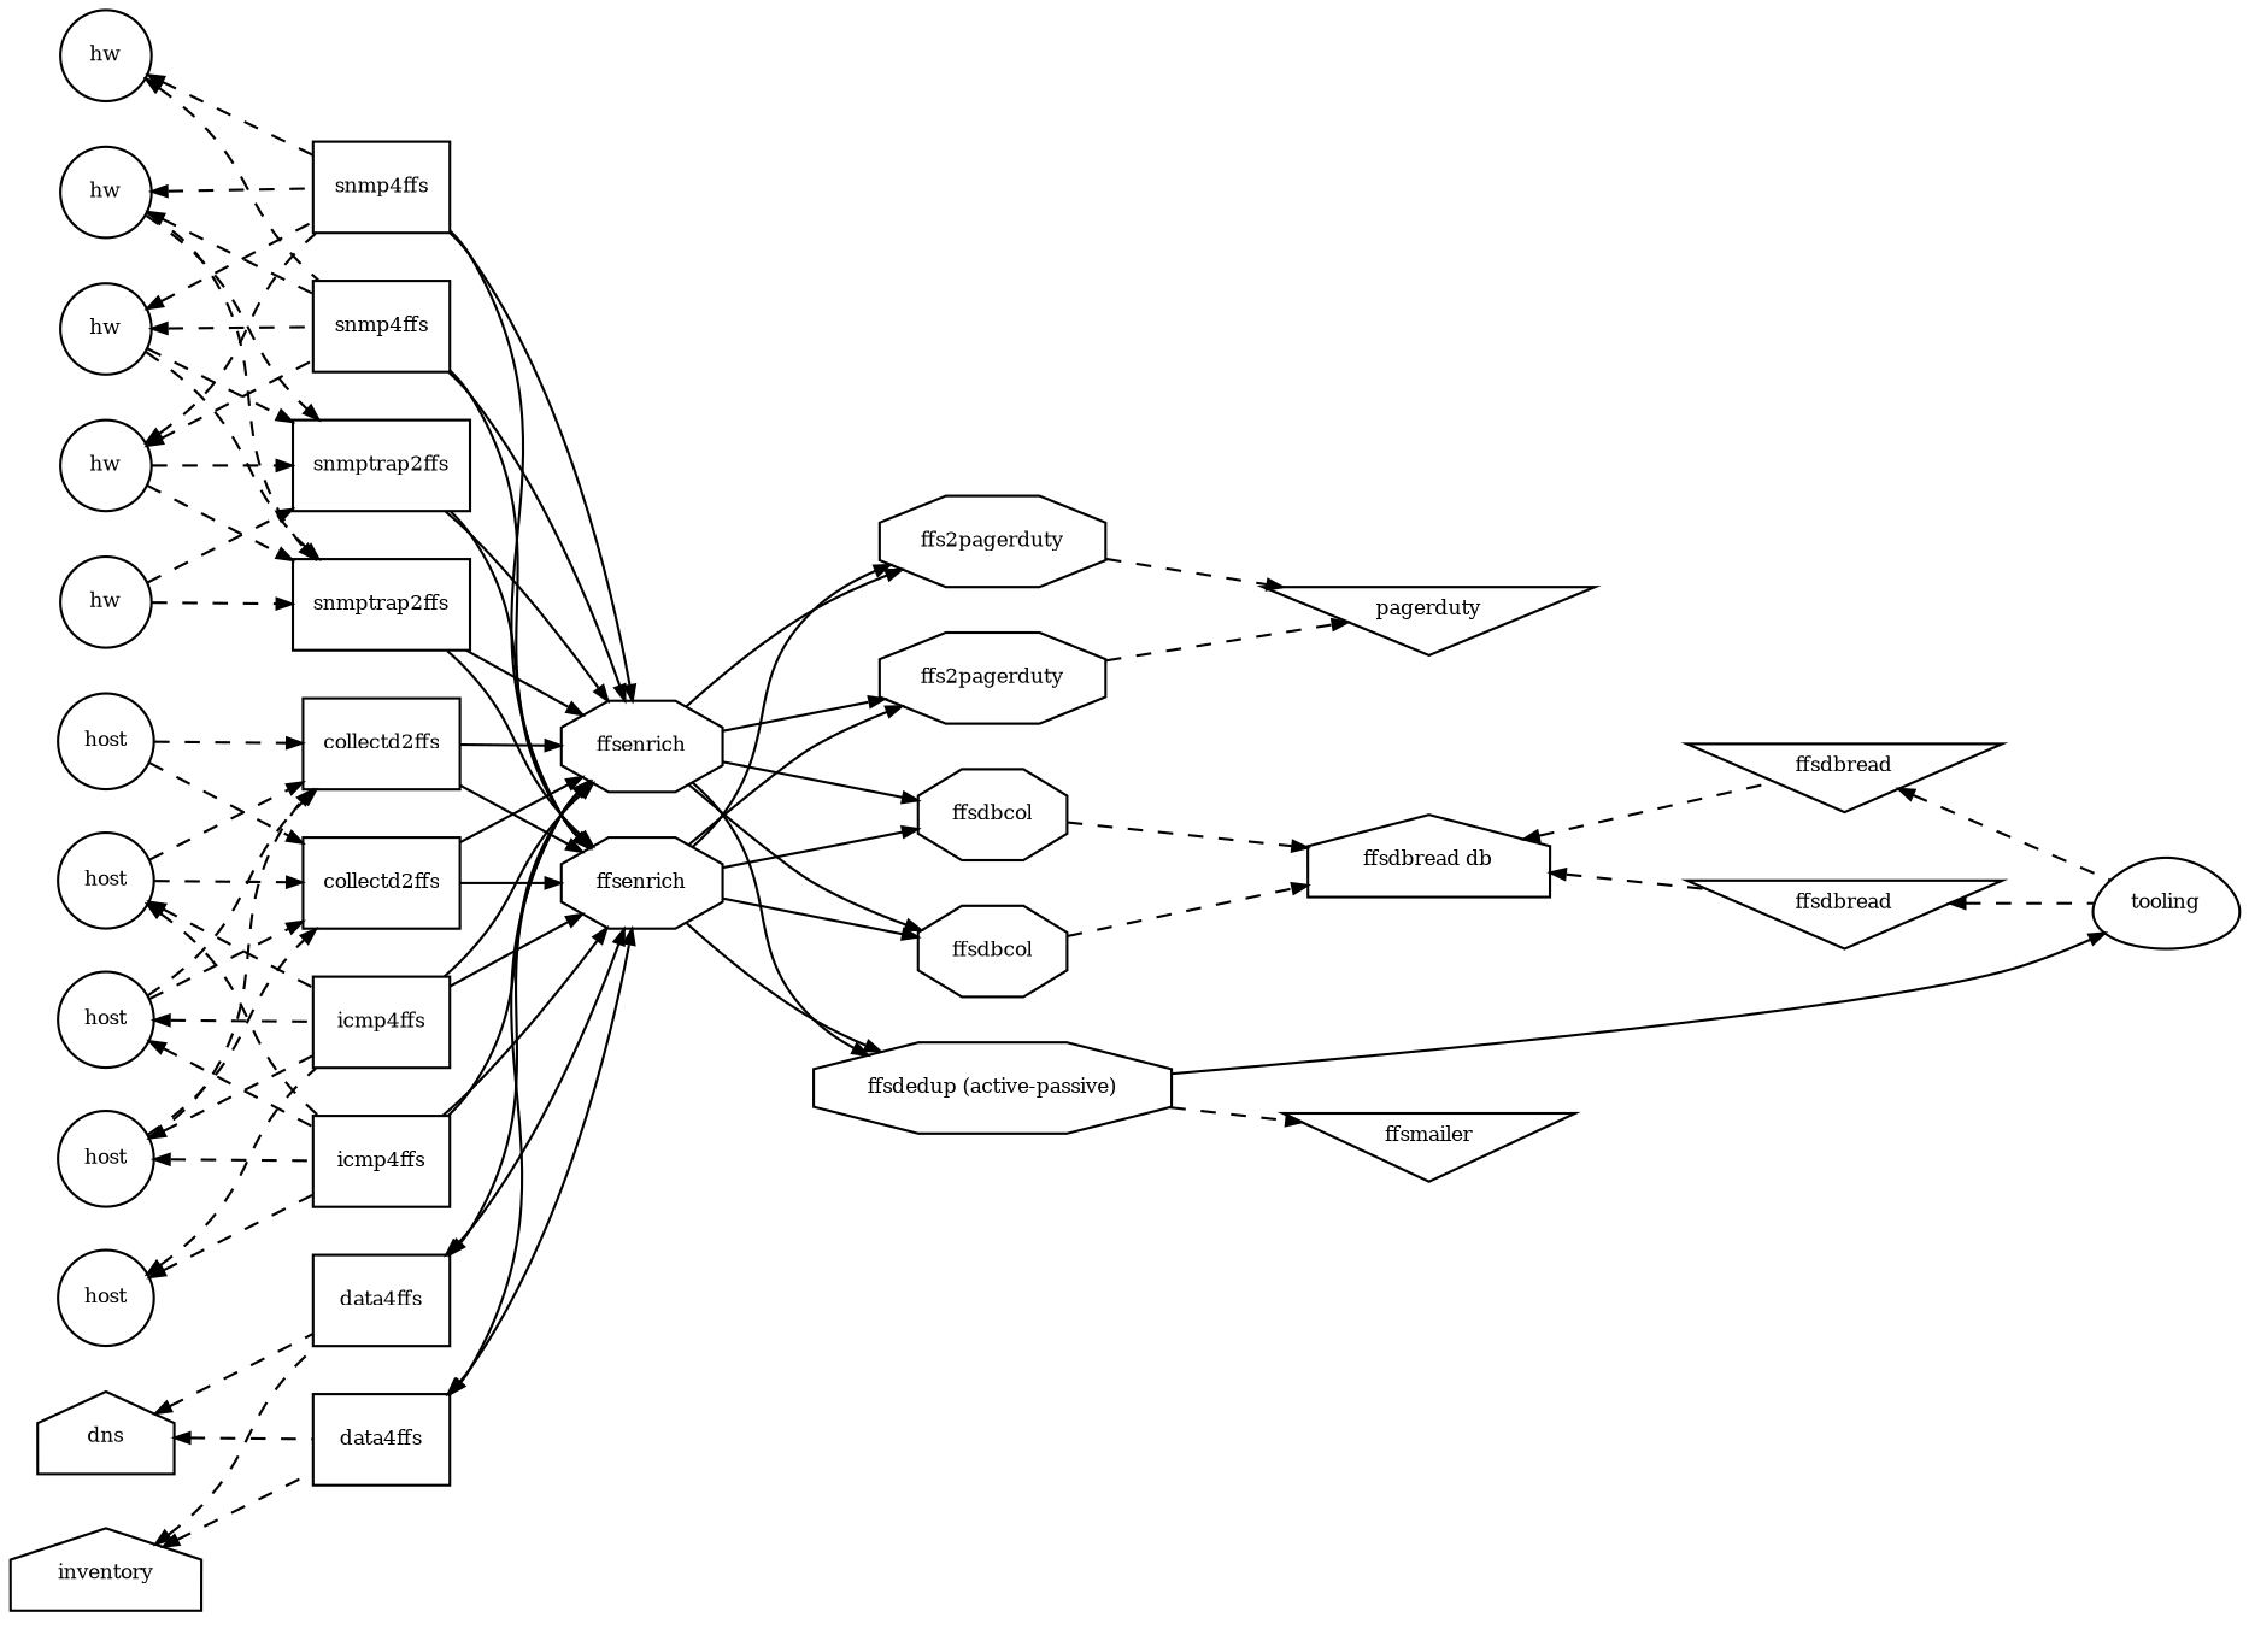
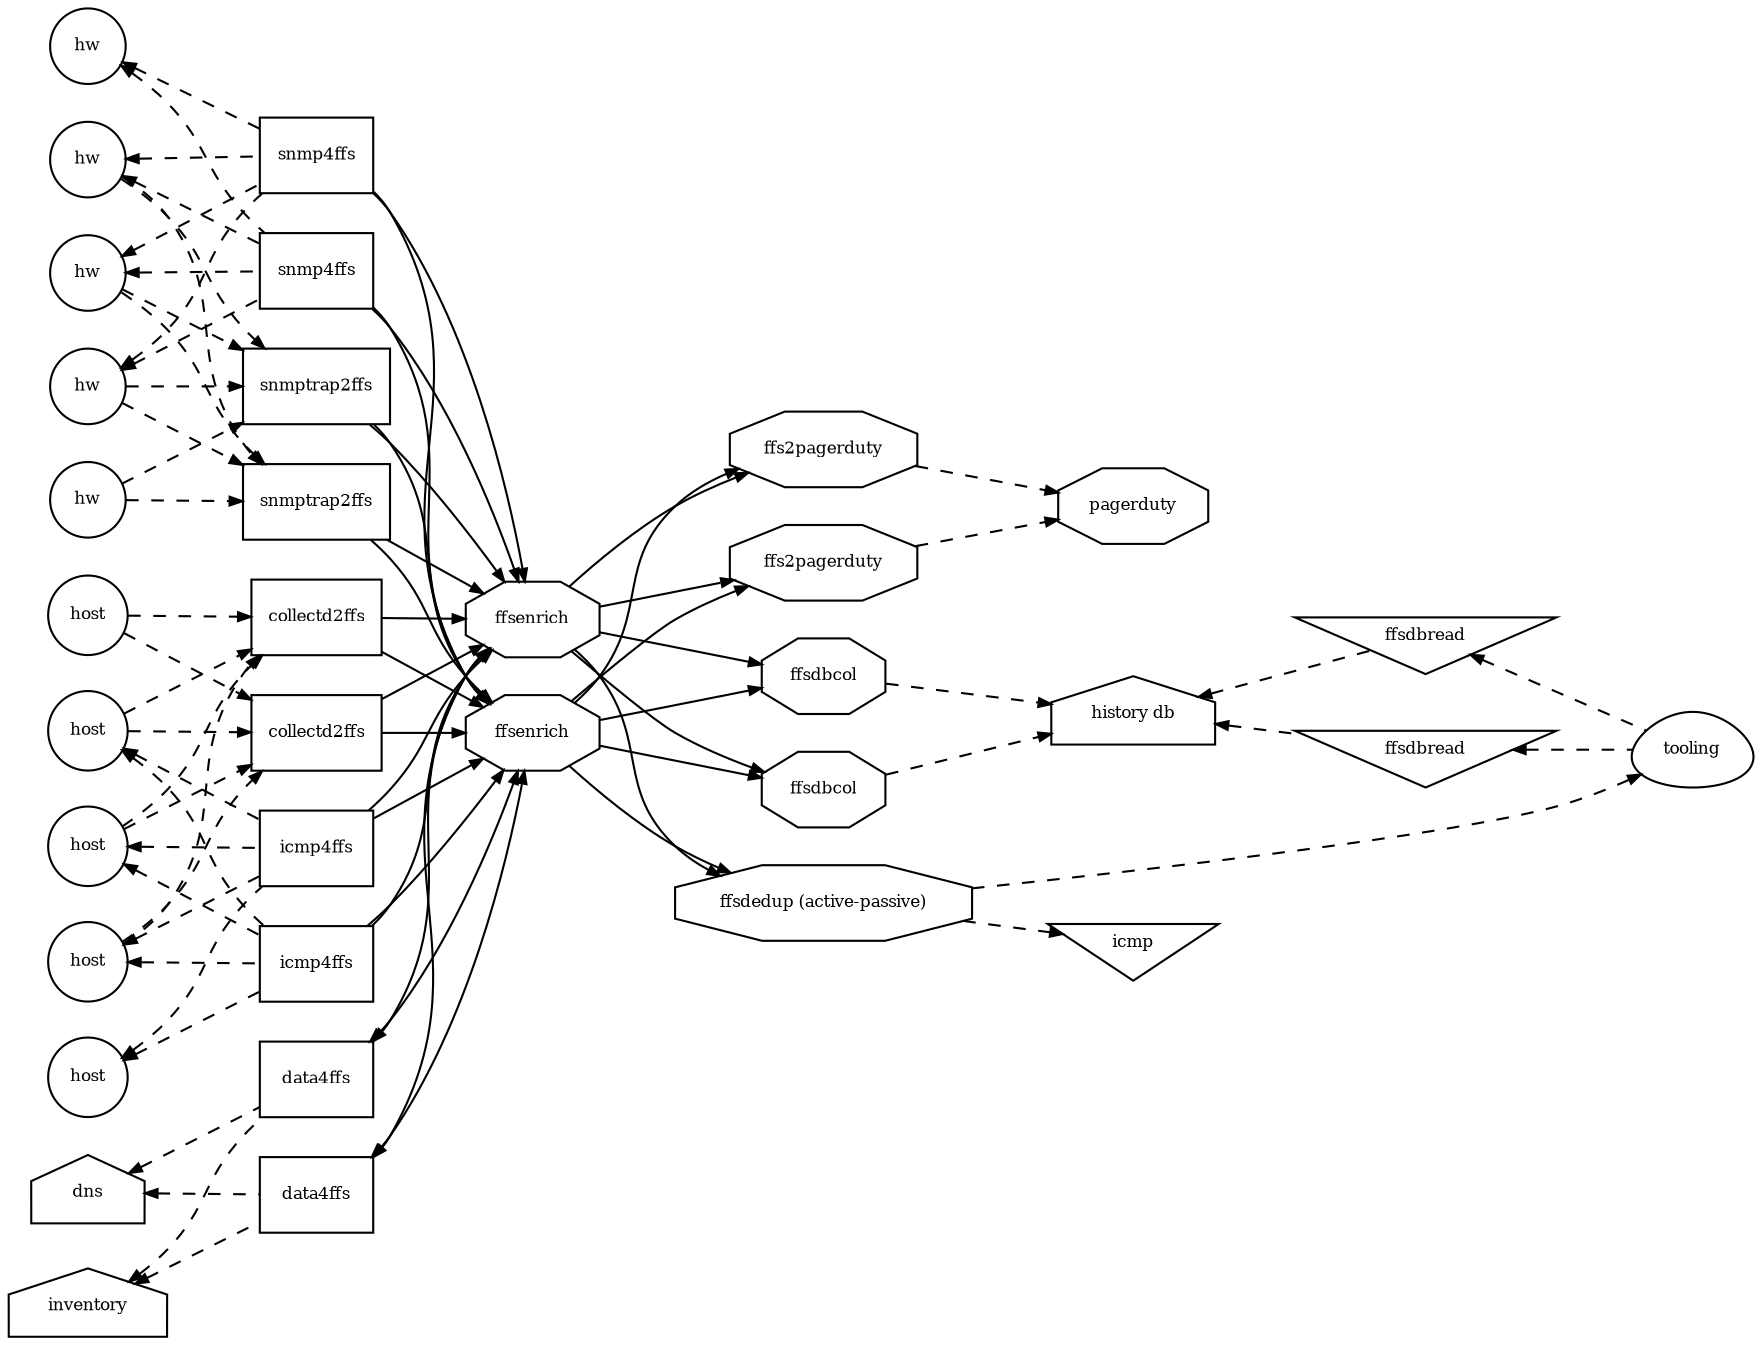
  digraph {
    ordering=out
    rankdir=LR
    node [fontsize=8 shape=circle]
    edge [arrowsize=0.6 dir=forward style=dashed]
    n1 [label=hw]
    n2 [label=snmp4ffs shape=record]
    n3 [label=snmp4ffs shape=record]
    n4 [label=ffsenrich shape=octagon]
    n5 [label=ffsenrich shape=octagon]
    n6 [label=hw]
    n7 [label=snmptrap2ffs shape=record]
    n8 [label=snmptrap2ffs shape=record]
    n9 [label=hw]
    n10 [label=hw]
    n11 [label=hw]
    n12 [label=host]
    n13 [label=collectd2ffs shape=record]
    n14 [label=collectd2ffs shape=record]
    n15 [label=host]
    n16 [label=icmp4ffs shape=record]
    n17 [label=icmp4ffs shape=record]
    n18 [label=host]
    n19 [label=host]
    n20 [label=host]
    n21 [label=ffs2pagerduty shape=octagon]
    n22 [label=ffs2pagerduty shape=octagon]
    n23 [label=ffsdbcol shape=octagon]
    n24 [label=ffsdbcol shape=octagon]
    n25 [label="ffsdedup (active-passive)" shape=octagon]
-   pagerduty [shape=invtriangle]
-   n27 [label="ffsdbread db" shape=house]
+   pagerduty [shape=octagon]
+   n27 [label="history db" shape=house]
    n28 [label=tooling shape=egg]
-   n29 [label=ffsmailer shape=invtriangle]
+   n29 [label=icmp shape=invtriangle]
    n30 [label=ffsdbread shape=invtriangle]
    n31 [label=ffsdbread shape=invtriangle]
    n32 [label=data4ffs shape=record]
    n33 [label=data4ffs shape=record]
    dns [shape=house]
    inventory [shape=house]
    n1 -> n2 [dir=back]
    n1 -> n3 [dir=back]
    n2 -> n4 [style=filled]
    n2 -> n5 [style=filled]
    n3 -> n4 [style=filled]
    n3 -> n5 [style=filled]
    n4 -> n21 [style=filled]
    n4 -> n22 [style=filled]
    n4 -> n23 [style=filled]
    n4 -> n24 [style=filled]
    n4 -> n25 [style=filled]
    n5 -> n21 [style=filled]
    n5 -> n22 [style=filled]
    n5 -> n23 [style=filled]
    n5 -> n24 [style=filled]
    n5 -> n25 [style=filled]
    n6 -> n2 [dir=back]
    n6 -> n3 [dir=back]
    n6 -> n7 [dir=""]
    n6 -> n8 [dir=""]
    n7 -> n4 [style=filled]
    n7 -> n5 [style=filled]
    n8 -> n4 [style=filled]
    n8 -> n5 [style=filled]
    n9 -> n2 [dir=back]
    n9 -> n3 [dir=back]
    n9 -> n7 [dir=""]
    n9 -> n8 [dir=""]
    n10 -> n2 [dir=back]
    n10 -> n3 [dir=back]
    n10 -> n7 [dir=""]
    n10 -> n8 [dir=""]
    n11 -> n7 [dir=""]
    n11 -> n8 [dir=""]
    n12 -> n13 [dir=""]
    n12 -> n14 [dir=""]
    n13 -> n4 [style=filled]
    n13 -> n5 [style=filled]
    n14 -> n4 [style=filled]
    n14 -> n5 [style=filled]
    n15 -> n13 [dir=""]
    n15 -> n14 [dir=""]
    n15 -> n16 [dir=back]
    n15 -> n17 [dir=back]
    n16 -> n4 [style=filled]
    n16 -> n5 [style=filled]
    n17 -> n4 [style=filled]
    n17 -> n5 [style=filled]
    n18 -> n13 [dir=""]
    n18 -> n14 [dir=""]
    n18 -> n16 [dir=back]
    n18 -> n17 [dir=back]
    n19 -> n13 [dir=""]
    n19 -> n14 [dir=""]
    n19 -> n16 [dir=back]
    n19 -> n17 [dir=back]
    n20 -> n16 [dir=back]
    n20 -> n17 [dir=back]
    n21 -> pagerduty
    n22 -> pagerduty
    n23 -> n27
    n24 -> n27
-   n25 -> n28 [style=filled]
+   n25 -> n28
    n25 -> n29
    n27 -> n30 [dir=back]
    n27 -> n31 [dir=back]
    n30 -> n28 [dir=back]
    n31 -> n28 [dir=back]
    n32 -> n4 [dir=both style=filled]
    n32 -> n5 [dir=both style=filled]
    n33 -> n4 [dir=both style=filled]
    n33 -> n5 [dir=both style=filled]
    dns -> n32 [dir=back]
    dns -> n33 [dir=back]
    inventory -> n32 [dir=back]
    inventory -> n33 [dir=back]
  }
